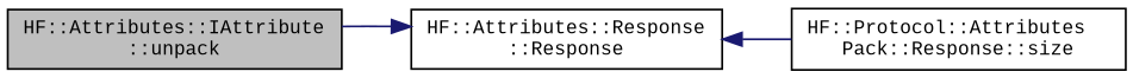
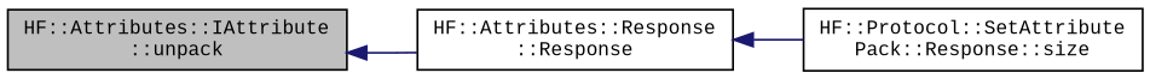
  digraph {
    fontname="Liberation Mono"
    rankdir=LR
    node [color=black fillcolor=white fontname="Liberation Mono" fontsize=10 shape=record style=filled]
    edge [color=midnightblue dir=back fontname="Liberation Mono" fontsize=10 labelfontname=Helvetica labelfontsize=10 style=solid]
    n1 [fillcolor=grey75 fontcolor=black height=0.2 label="HF::Attributes::IAttribute\l::unpack" width=0.4]
    n2 [height=0.2 label="HF::Attributes::Response\l::Response" width=0.4]
-   n3 [height=0.2 label="HF::Protocol::Attributes\lPack::Response::size" width=0.4]
-   n2 -> n1
+   n3 [height=0.2 label="HF::Protocol::SetAttribute\lPack::Response::size" width=0.4]
+   n1 -> n2
    n2 -> n3
  }
